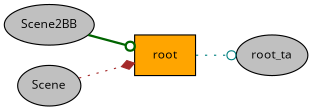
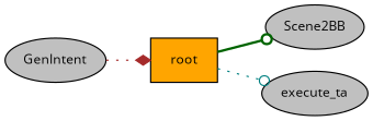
  digraph {
    fontname="Open Sans"
    rankdir=LR
    node [fillcolor=gray fontcolor=black fontname="Open Sans" fontsize=11 shape=ellipse style=filled]
    edge [arrowhead=odot fontname="Open Sans" style=dotted]
    root [fillcolor=orange shape=box]
    Scene2BB
-   execute_ta [label=root_ta]
-   GenIntent [label=Scene]
-   Scene2BB -> root [color=darkgreen style=bold]
+   execute_ta
+   GenIntent
+   root -> Scene2BB [color=darkgreen style=bold]
    root -> execute_ta [color=teal]
    GenIntent -> root [arrowhead=diamond color=brown]
  }
